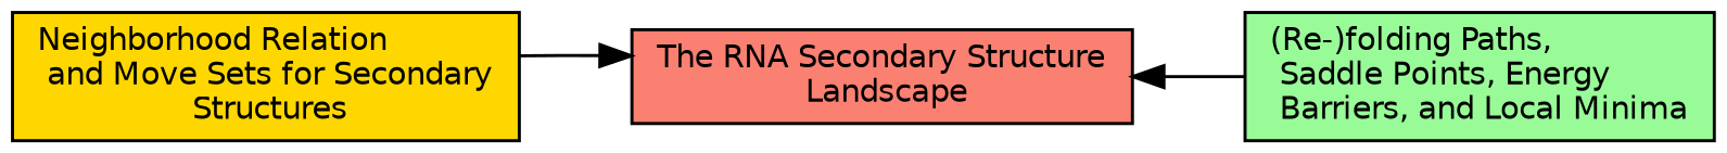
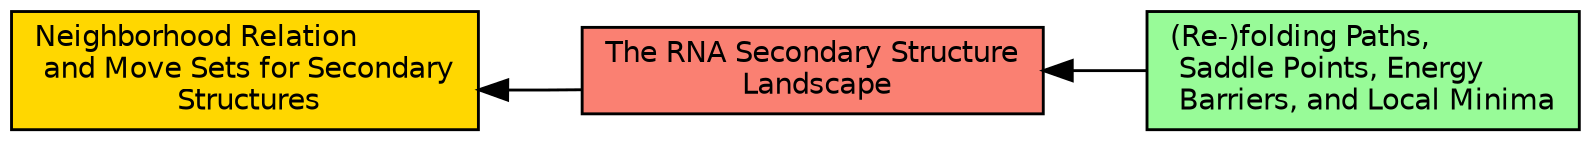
  digraph {
    rankdir=LR
    node [color=black fontname=Helvetica fontsize=10 shape=box style=filled]
    edge [dir=back fontname=Helvetica fontsize=10 labelfontname=Helvetica labelfontsize=10 shape=plaintext style=solid]
    n1 [height=0.2 label="Neighborhood Relation\l and Move Sets for Secondary\l Structures" width=0.4 fillcolor=gold]
    n2 [height=0.2 label="(Re-)folding Paths,\l Saddle Points, Energy\l Barriers, and Local Minima" width=0.4 fillcolor=palegreen]
    n3 [fillcolor=salmon fontcolor=black height=0.2 label="The RNA Secondary Structure\l Landscape" width=0.4]
-   n3 -> n1
+   n1 -> n3
    n3 -> n2
  }
